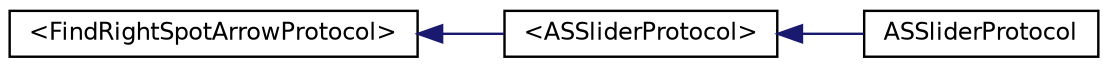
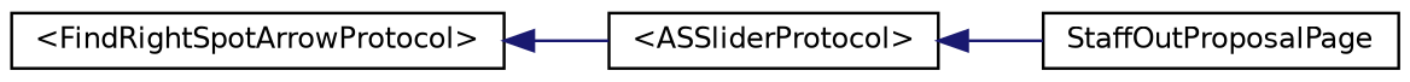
  digraph {
    rankdir=LR
    node [color=black fillcolor=white fontname=Helvetica fontsize=10 shape=record style=filled]
    edge [color=midnightblue dir=back fontname=Helvetica fontsize=10 labelfontname=Helvetica labelfontsize=10 style=solid]
    n1 [height=0.2 label="\<ASSliderProtocol\>" width=0.4]
-   n2 [height=0.2 label=ASSliderProtocol width=0.4]
+   n2 [height=0.2 label=StaffOutProposalPage width=0.4]
    n3 [height=0.2 label="\<FindRightSpotArrowProtocol\>" width=0.4]
    n1 -> n2
    n3 -> n1
  }
